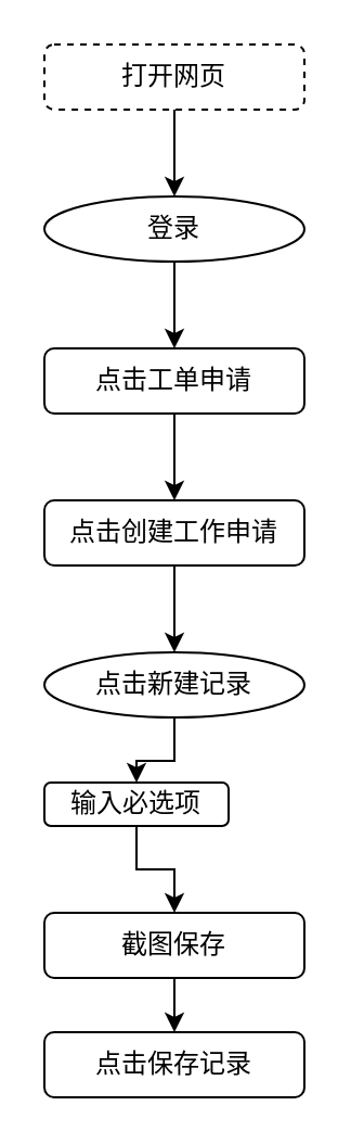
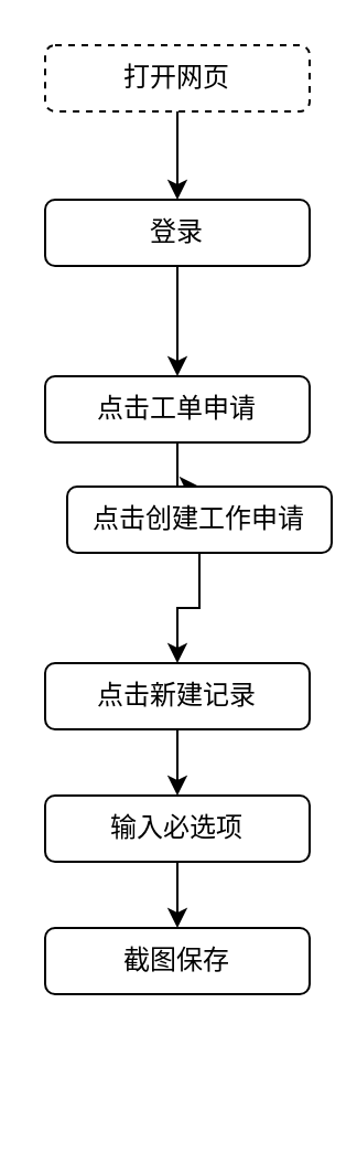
  <mxCell id="0" />
  <mxCell id="1" parent="0" />
  <mxCell id="2" value="" style="edgeStyle=orthogonalEdgeStyle;rounded=0;orthogonalLoop=1;jettySize=auto;html=1;" edge="1" parent="1" source="3" target="5"><mxGeometry relative="1" as="geometry" /></mxCell>
  <mxCell id="3" value="打开网页" style="rounded=1;whiteSpace=wrap;html=1;dashed=1;" vertex="1" parent="1"><mxGeometry x="20" y="20" width="120" height="30" as="geometry" /></mxCell>
  <mxCell id="4" value="" style="edgeStyle=orthogonalEdgeStyle;rounded=0;orthogonalLoop=1;jettySize=auto;html=1;" edge="1" parent="1" source="5" target="7"><mxGeometry relative="1" as="geometry" /></mxCell>
- <mxCell id="5" value="登录" style="ellipse;whiteSpace=wrap;html=1;" vertex="1" parent="1"><mxGeometry x="20" y="90" width="120" height="30" as="geometry" /></mxCell>
+ <mxCell id="5" value="登录" style="rounded=1;whiteSpace=wrap;html=1;" vertex="1" parent="1"><mxGeometry x="20" y="90" width="120" height="30" as="geometry" /></mxCell>
  <mxCell id="6" value="" style="edgeStyle=orthogonalEdgeStyle;rounded=0;orthogonalLoop=1;jettySize=auto;html=1;" edge="1" parent="1" source="7" target="9"><mxGeometry relative="1" as="geometry" /></mxCell>
- <mxCell id="7" value="点击工单申请" style="rounded=1;whiteSpace=wrap;html=1;" vertex="1" parent="1"><mxGeometry x="20" y="160" width="120" height="30" as="geometry" /></mxCell>
+ <mxCell id="7" value="点击工单申请" style="rounded=1;whiteSpace=wrap;html=1;" vertex="1" parent="1"><mxGeometry x="20" y="170" width="120" height="30" as="geometry" /></mxCell>
  <mxCell id="8" value="" style="edgeStyle=orthogonalEdgeStyle;rounded=0;orthogonalLoop=1;jettySize=auto;html=1;" edge="1" parent="1" source="9" target="11"><mxGeometry relative="1" as="geometry" /></mxCell>
- <mxCell id="9" value="点击创建工作申请" style="rounded=1;whiteSpace=wrap;html=1;" vertex="1" parent="1"><mxGeometry x="20" y="230" width="120" height="30" as="geometry" /></mxCell>
+ <mxCell id="9" value="点击创建工作申请" style="rounded=1;whiteSpace=wrap;html=1;" vertex="1" parent="1"><mxGeometry x="30" y="220" width="120" height="30" as="geometry" /></mxCell>
  <mxCell id="10" value="" style="edgeStyle=orthogonalEdgeStyle;rounded=0;orthogonalLoop=1;jettySize=auto;html=1;" edge="1" parent="1" source="11" target="13"><mxGeometry relative="1" as="geometry" /></mxCell>
- <mxCell id="11" value="点击新建记录" style="ellipse;whiteSpace=wrap;html=1;" vertex="1" parent="1"><mxGeometry x="20" y="300" width="120" height="30" as="geometry" /></mxCell>
+ <mxCell id="11" value="点击新建记录" style="rounded=1;whiteSpace=wrap;html=1;" vertex="1" parent="1"><mxGeometry x="20" y="300" width="120" height="30" as="geometry" /></mxCell>
  <mxCell id="12" value="" style="edgeStyle=orthogonalEdgeStyle;rounded=0;orthogonalLoop=1;jettySize=auto;html=1;" edge="1" parent="1" source="13" target="15"><mxGeometry relative="1" as="geometry" /></mxCell>
- <mxCell id="13" value="输入必选项" style="rounded=1;whiteSpace=wrap;html=1;" vertex="1" parent="1"><mxGeometry x="20" y="360" width="85" height="20" as="geometry" /></mxCell>
- <mxCell id="14" value="" style="edgeStyle=orthogonalEdgeStyle;rounded=0;orthogonalLoop=1;jettySize=auto;html=1;" edge="1" parent="1" source="15" target="16"><mxGeometry relative="1" as="geometry" /></mxCell>
+ <mxCell id="13" value="输入必选项" style="rounded=1;whiteSpace=wrap;html=1;" vertex="1" parent="1"><mxGeometry x="20" y="360" width="120" height="30" as="geometry" /></mxCell>
  <mxCell id="15" value="截图保存" style="rounded=1;whiteSpace=wrap;html=1;" vertex="1" parent="1"><mxGeometry x="20" y="420" width="120" height="30" as="geometry" /></mxCell>
- <mxCell id="16" value="点击保存记录" style="rounded=1;whiteSpace=wrap;html=1;" vertex="1" parent="1"><mxGeometry x="20" y="475" width="120" height="30" as="geometry" /></mxCell>
